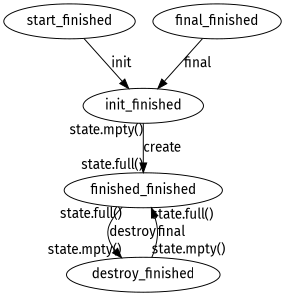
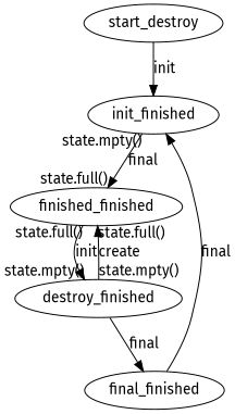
  digraph {
    fontname="Fira Sans"
    node [fontname="Fira Sans"]
    edge [fontname="Fira Sans"]
-   start_finished
+   start_finished [label=start_destroy]
    init_finished
    n3 [label=finished_finished]
    destroy_finished
    final_finished
    start_finished -> init_finished [label=init]
-   init_finished -> n3 [headlabel="state.full()" label=create taillabel="state.mpty()"]
-   n3 -> destroy_finished [headlabel="state.mpty()" label=destroy taillabel="state.full()"]
-   destroy_finished -> n3 [headlabel="state.full()" label=final taillabel="state.mpty()"]
+   init_finished -> n3 [headlabel="state.full()" label=final taillabel="state.mpty()"]
+   n3 -> destroy_finished [headlabel="state.mpty()" label=init taillabel="state.full()"]
+   destroy_finished -> n3 [headlabel="state.full()" label=create taillabel="state.mpty()"]
+   destroy_finished -> final_finished [label=final]
    final_finished -> init_finished [label=final]
  }
